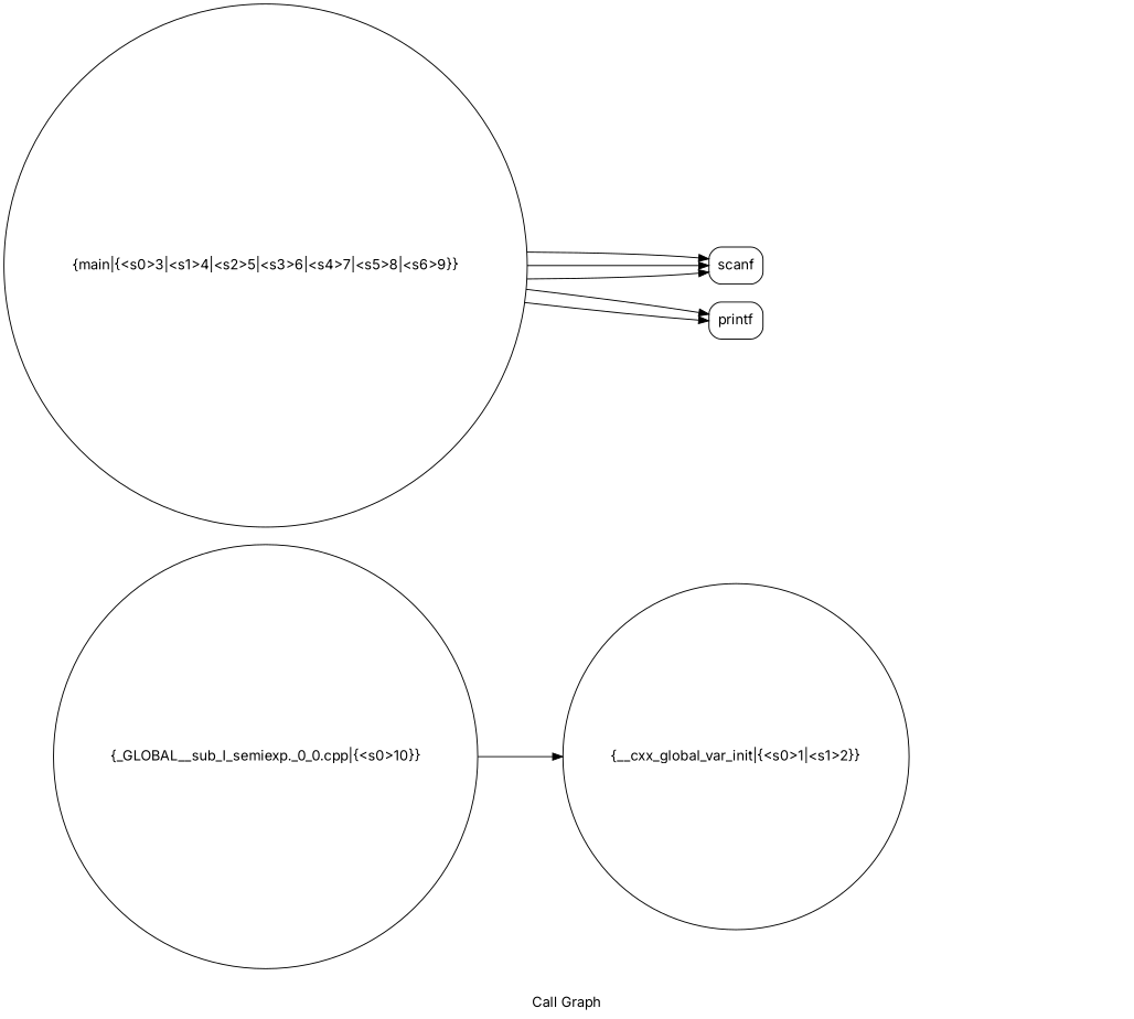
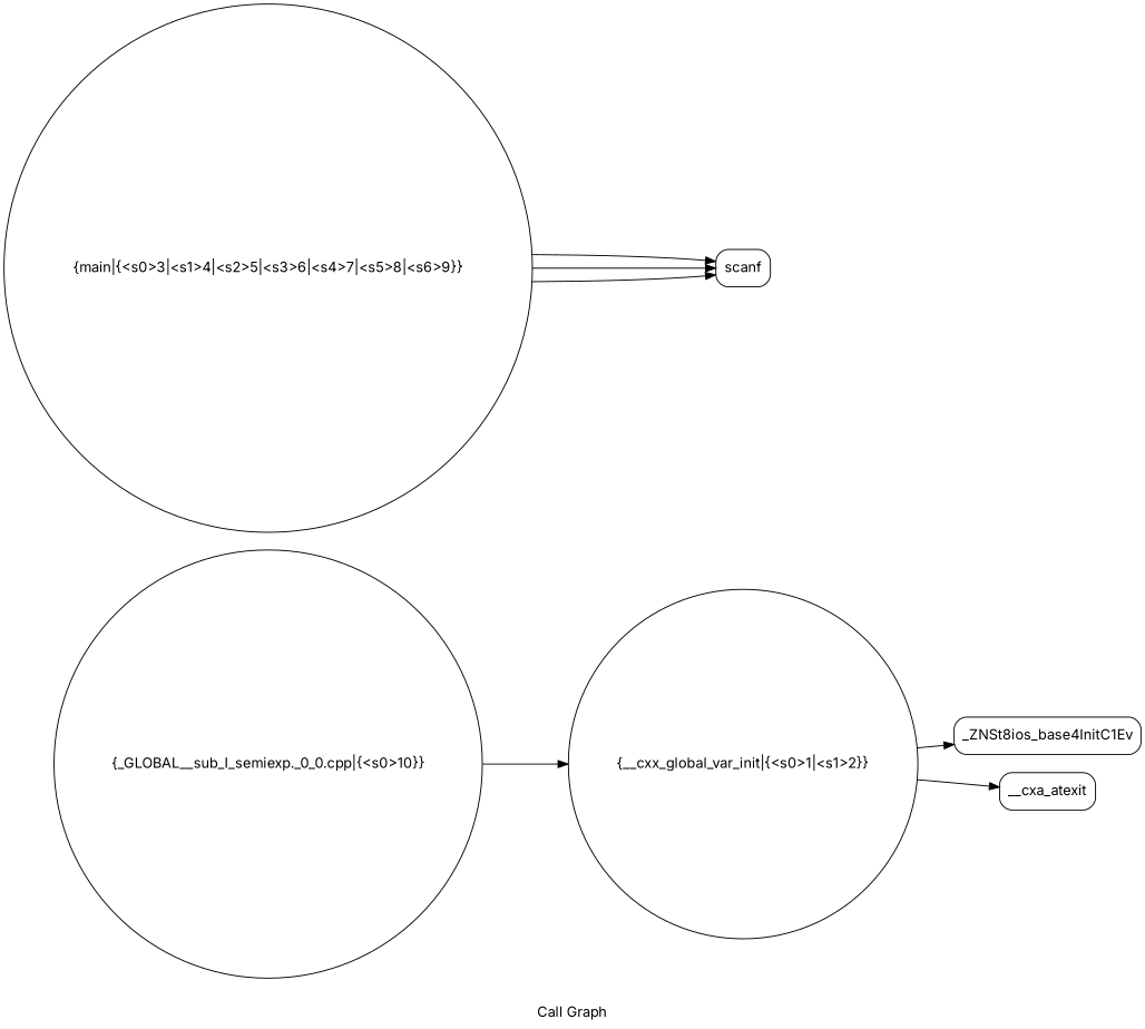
  digraph {
    fontname=Inter
    label="Call Graph"
    rankdir=LR
    node [fontname=Inter shape=Mrecord]
    edge [color=black fontname=Inter tailport=s0]
    n1 [label="{__cxx_global_var_init|{<s0>1|<s1>2}}" shape=circle]
+   n2 [label="{_ZNSt8ios_base4InitC1Ev}"]
+   n3 [label="{__cxa_atexit}"]
    n4 [label="{scanf}"]
    n5 [label="{_GLOBAL__sub_I_semiexp._0_0.cpp|{<s0>10}}" shape=circle]
    n6 [label="{main|{<s0>3|<s1>4|<s2>5|<s3>6|<s4>7|<s5>8|<s6>9}}" shape=circle]
-   n7 [label="{printf}"]
+   n1 -> n2
+   n1 -> n3 [tailport=s1]
    n5 -> n1
    n6 -> n4
    n6 -> n4 [tailport=s1]
    n6 -> n4 [tailport=s2]
-   n6 -> n7 [tailport=s5]
-   n6 -> n7 [tailport=s6]
  }
